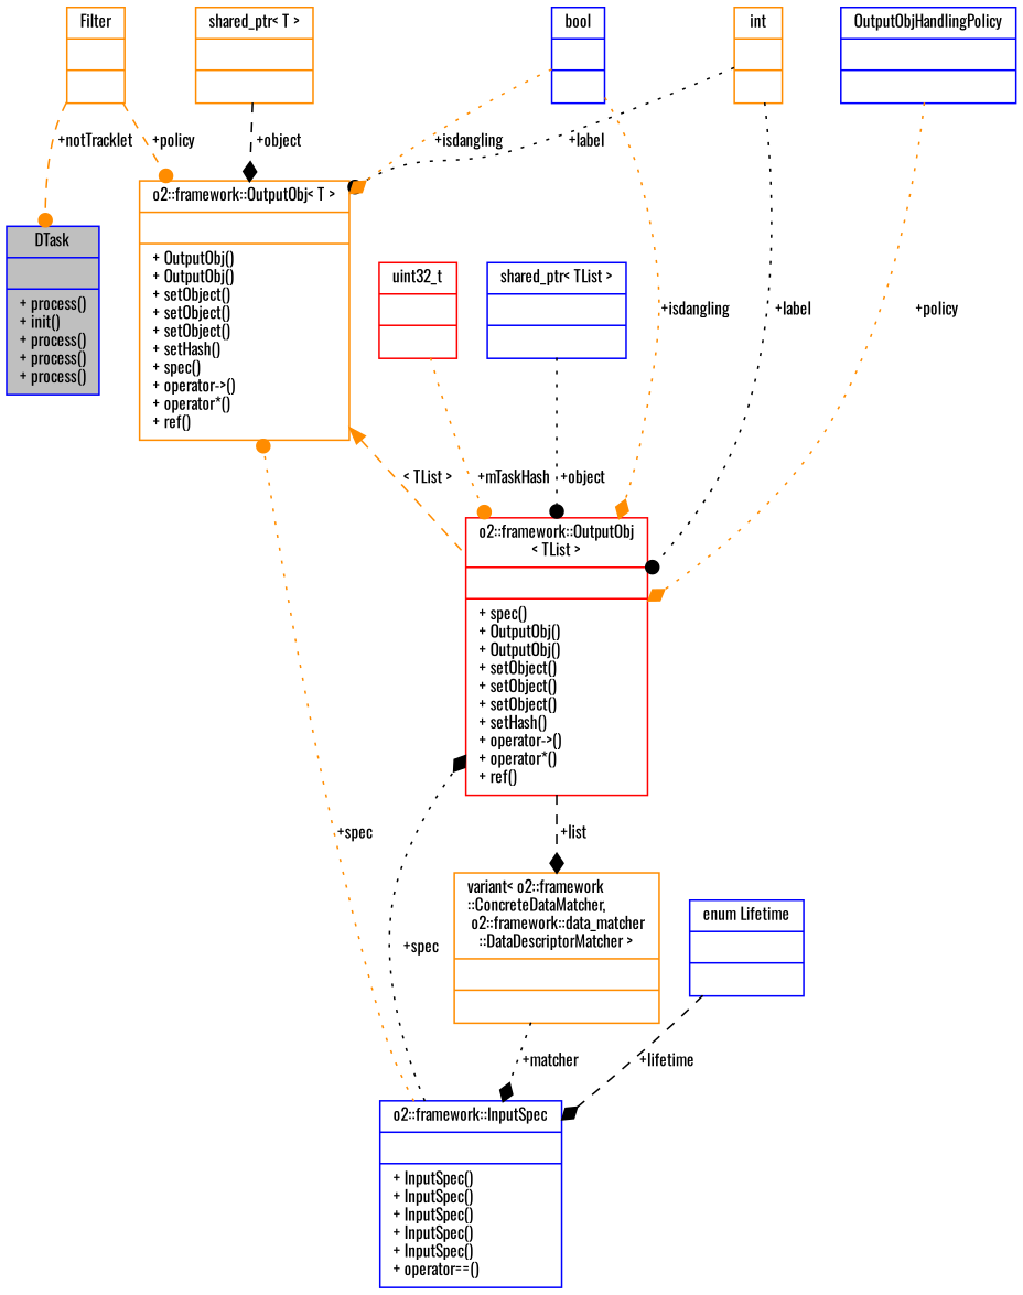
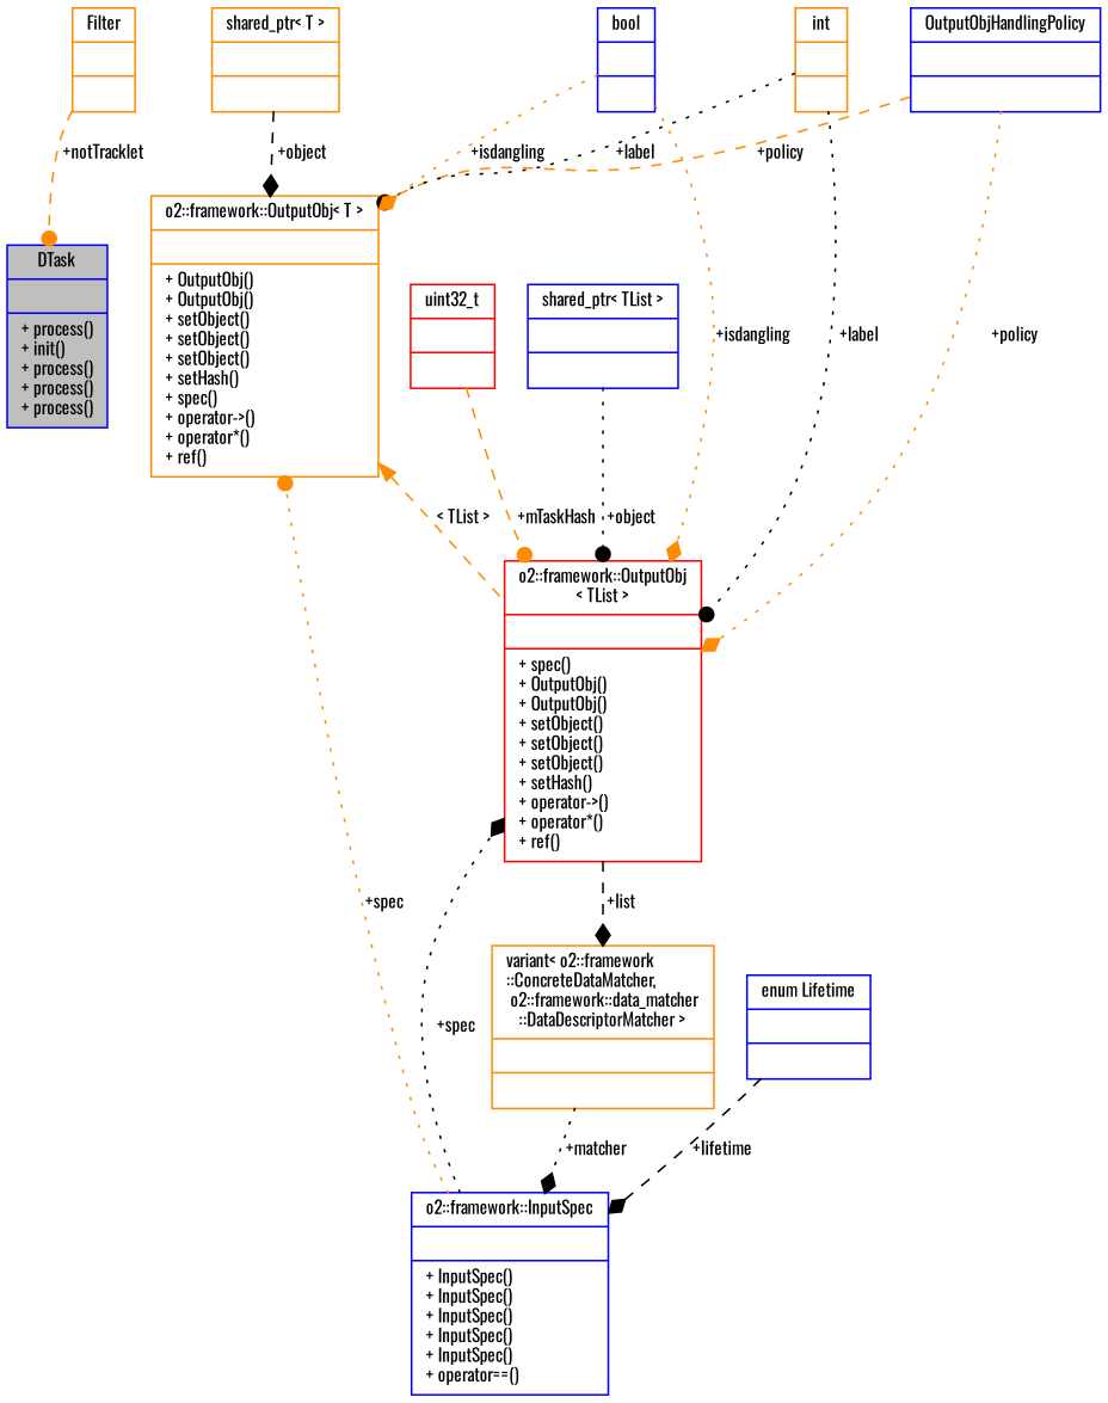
  digraph {
    fontname=Oswald
    node [color=blue fontname=Oswald fontsize=10 shape=record]
    edge [arrowhead=diamond color=darkorange fontname=Oswald fontsize=10 labelfontname=Helvetica labelfontsize=10 style=dotted]
    n1 [fillcolor=grey75 fontcolor=black height=0.2 label="{DTask\n||+ process()\l+ init()\l+ process()\l+ process()\l+ process()\l}" style=filled width=0.4]
    n2 [color=darkorange height=0.2 label="{Filter\n||}" width=0.4]
    n3 [color=red height=0.2 label="{o2::framework::OutputObj\l\< TList \>\n||+ spec()\l+ OutputObj()\l+ OutputObj()\l+ setObject()\l+ setObject()\l+ setObject()\l+ setHash()\l+ operator-\>()\l+ operator*()\l+ ref()\l}" width=0.4]
    n4 [color=darkorange height=0.2 label="{variant\< o2::framework\l::ConcreteDataMatcher,\l o2::framework::data_matcher\l::DataDescriptorMatcher \>\n||}" width=0.4]
    n5 [height=0.2 label="{shared_ptr\< TList \>\n||}" width=0.4]
    n6 [height=0.2 label="{OutputObjHandlingPolicy\n||}" width=0.4]
    n7 [color=darkorange height=0.2 label="{o2::framework::OutputObj\< T \>\n||+ OutputObj()\l+ OutputObj()\l+ setObject()\l+ setObject()\l+ setObject()\l+ setHash()\l+ spec()\l+ operator-\>()\l+ operator*()\l+ ref()\l}" width=0.4]
    n8 [color=red height=0.2 label="{uint32_t\n||}" width=0.4]
    n9 [color=darkorange height=0.2 label="{int\n||}" width=0.4]
    n10 [height=0.2 label="{o2::framework::InputSpec\n||+ InputSpec()\l+ InputSpec()\l+ InputSpec()\l+ InputSpec()\l+ InputSpec()\l+ operator==()\l}" width=0.4]
    n11 [height=0.2 label="{bool\n||}" width=0.4]
    n12 [height=0.2 label="{enum Lifetime\n||}" width=0.4]
    n13 [color=darkorange height=0.2 label="{shared_ptr\< T \>\n||}" width=0.4]
    n2 -> n1 [arrowhead=dot label=" +notTracklet" style=dashed]
    n3 -> n4 [color=black label=" +list" style=dashed]
    n4 -> n10 [color=black label=" +matcher"]
    n5 -> n3 [arrowhead=dot color=black label=" +object"]
    n6 -> n3 [label=" +policy"]
-   n2 -> n7 [arrowhead=dot label=" +policy" style=dashed]
+   n6 -> n7 [arrowhead=dot label=" +policy" style=dashed]
    n7 -> n3 [dir=back label=" \< TList \>" style=dashed arrowhead=""]
-   n8 -> n3 [arrowhead=dot label=" +mTaskHash"]
+   n8 -> n3 [arrowhead=dot label=" +mTaskHash" style=dashed]
    n9 -> n3 [arrowhead=dot color=black label=" +label"]
    n9 -> n7 [arrowhead=dot color=black label=" +label"]
    n10 -> n3 [color=black label=" +spec"]
    n10 -> n7 [arrowhead=dot label=" +spec"]
    n11 -> n3 [label=" +isdangling"]
    n11 -> n7 [label=" +isdangling"]
    n12 -> n10 [color=black label=" +lifetime" style=dashed]
    n13 -> n7 [color=black label=" +object" style=dashed]
  }
